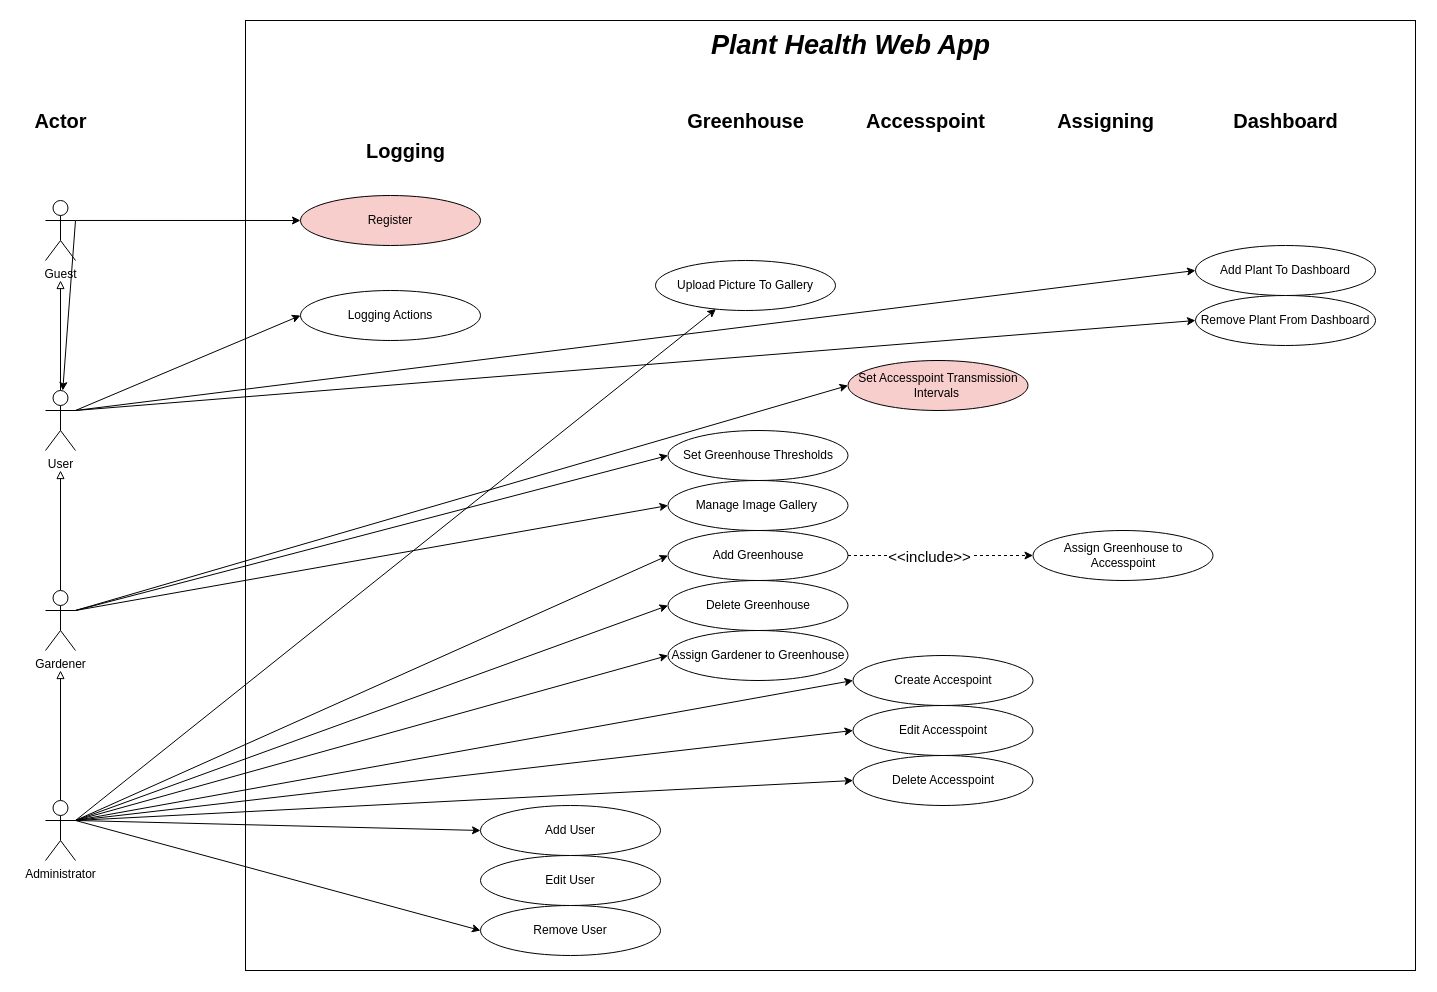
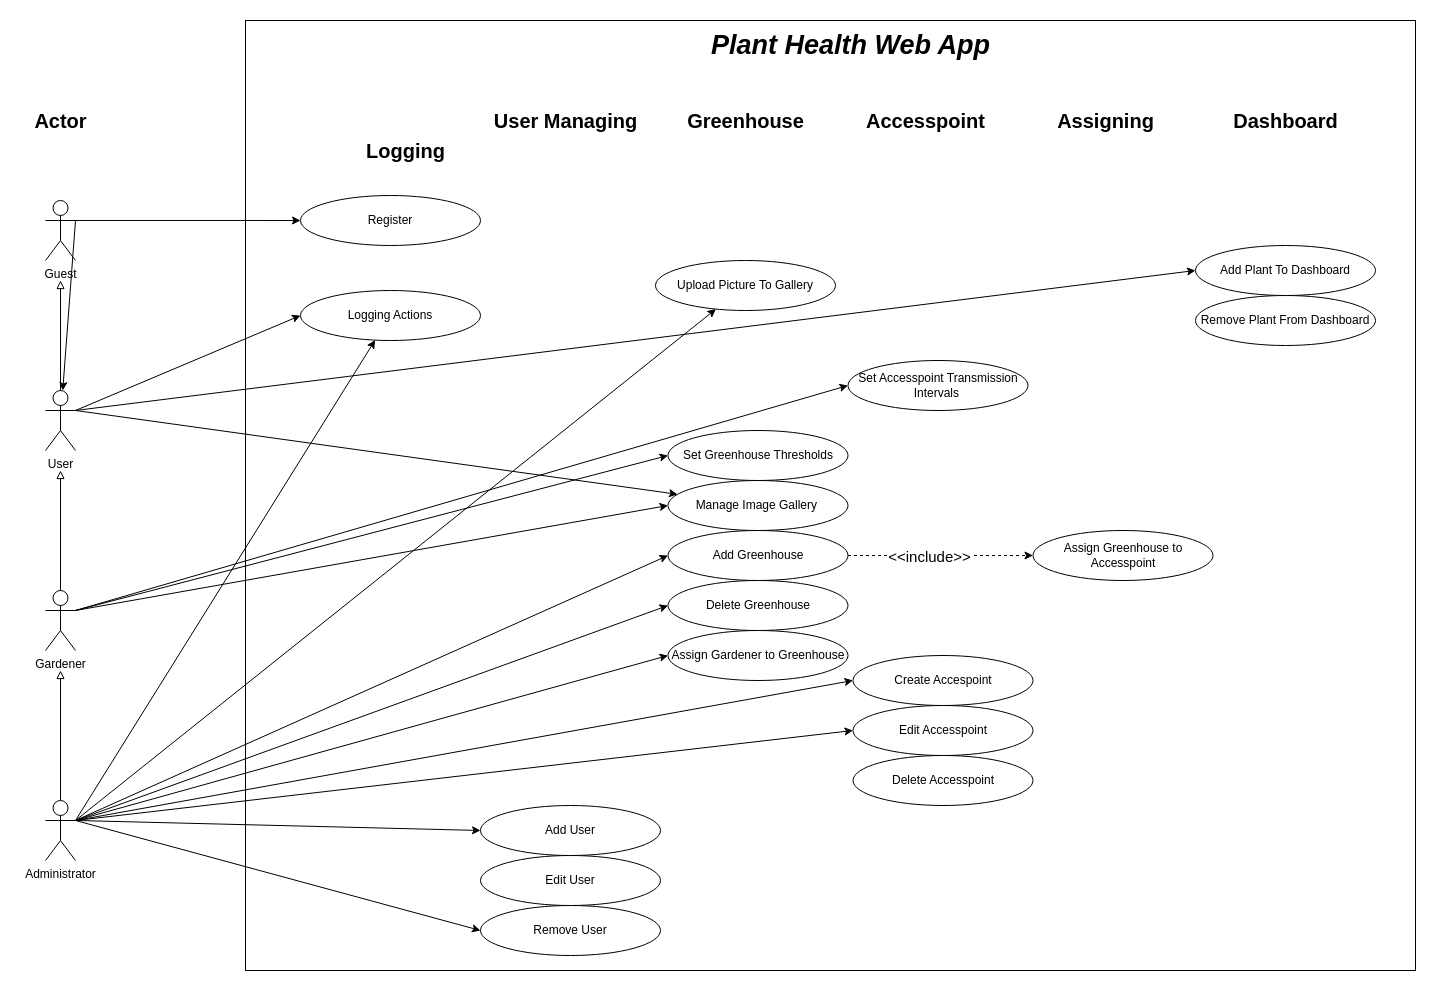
  <mxCell id="0" />
  <mxCell id="1" parent="0" />
  <mxCell id="2" value="" style="rounded=0;whiteSpace=wrap;html=1;direction=south;" parent="1" vertex="1"><mxGeometry x="245" y="20" width="1170" height="950" as="geometry" /></mxCell>
  <mxCell id="3" style="rounded=0;orthogonalLoop=1;jettySize=auto;html=1;exitX=1;exitY=0.333;exitDx=0;exitDy=0;exitPerimeter=0;entryX=0;entryY=0.5;entryDx=0;entryDy=0;" parent="1" source="13" target="27" edge="1"><mxGeometry relative="1" as="geometry" /></mxCell>
  <mxCell id="4" style="rounded=0;orthogonalLoop=1;jettySize=auto;html=1;exitX=1;exitY=0.333;exitDx=0;exitDy=0;exitPerimeter=0;" parent="1" source="13" target="42" edge="1"><mxGeometry relative="1" as="geometry" /></mxCell>
  <mxCell id="5" style="rounded=0;orthogonalLoop=1;jettySize=auto;html=1;exitX=1;exitY=0.333;exitDx=0;exitDy=0;exitPerimeter=0;entryX=0;entryY=0.5;entryDx=0;entryDy=0;" parent="1" source="13" target="29" edge="1"><mxGeometry relative="1" as="geometry" /></mxCell>
  <mxCell id="6" style="rounded=0;orthogonalLoop=1;jettySize=auto;html=1;exitX=1;exitY=0.333;exitDx=0;exitDy=0;exitPerimeter=0;entryX=0;entryY=0.5;entryDx=0;entryDy=0;" parent="1" source="13" target="32" edge="1"><mxGeometry relative="1" as="geometry" /></mxCell>
  <mxCell id="7" style="rounded=0;orthogonalLoop=1;jettySize=auto;html=1;exitX=1;exitY=0.333;exitDx=0;exitDy=0;exitPerimeter=0;entryX=0;entryY=0.5;entryDx=0;entryDy=0;" parent="1" source="13" target="33" edge="1"><mxGeometry relative="1" as="geometry" /></mxCell>
  <mxCell id="8" style="rounded=0;orthogonalLoop=1;jettySize=auto;html=1;exitX=1;exitY=0.333;exitDx=0;exitDy=0;exitPerimeter=0;entryX=0;entryY=0.5;entryDx=0;entryDy=0;" parent="1" source="13" target="34" edge="1"><mxGeometry relative="1" as="geometry" /></mxCell>
  <mxCell id="9" style="rounded=0;orthogonalLoop=1;jettySize=auto;html=1;exitX=1;exitY=0.333;exitDx=0;exitDy=0;exitPerimeter=0;entryX=0;entryY=0.5;entryDx=0;entryDy=0;" parent="1" source="13" target="35" edge="1"><mxGeometry relative="1" as="geometry" /></mxCell>
- <mxCell id="10" style="rounded=0;orthogonalLoop=1;jettySize=auto;html=1;exitX=1;exitY=0.333;exitDx=0;exitDy=0;exitPerimeter=0;entryX=0;entryY=0.5;entryDx=0;entryDy=0;" parent="1" source="13" target="36" edge="1"><mxGeometry relative="1" as="geometry" /></mxCell>
+ <mxCell id="10" style="rounded=0;orthogonalLoop=1;jettySize=auto;html=1;exitX=1;exitY=0.333;exitDx=0;exitDy=0;exitPerimeter=0;" parent="1" source="13" target="44" edge="1"><mxGeometry relative="1" as="geometry" /></mxCell>
  <mxCell id="11" style="rounded=0;orthogonalLoop=1;jettySize=auto;html=1;exitX=1;exitY=0.333;exitDx=0;exitDy=0;exitPerimeter=0;entryX=0;entryY=0.5;entryDx=0;entryDy=0;" parent="1" source="13" target="52" edge="1"><mxGeometry relative="1" as="geometry" /></mxCell>
  <mxCell id="12" style="edgeStyle=orthogonalEdgeStyle;rounded=0;orthogonalLoop=1;jettySize=auto;html=1;endArrow=block;endFill=0;" parent="1" source="13" edge="1"><mxGeometry relative="1" as="geometry"><mxPoint x="60" y="670" as="targetPoint" /></mxGeometry></mxCell>
  <mxCell id="13" value="Administrator&lt;br&gt;" style="shape=umlActor;verticalLabelPosition=bottom;verticalAlign=top;html=1;outlineConnect=0;" parent="1" vertex="1"><mxGeometry x="45" y="800" width="30" height="60" as="geometry" /></mxCell>
  <mxCell id="14" style="rounded=0;orthogonalLoop=1;jettySize=auto;html=1;exitX=1;exitY=0.333;exitDx=0;exitDy=0;exitPerimeter=0;entryX=0;entryY=0.5;entryDx=0;entryDy=0;" parent="1" source="18" target="37" edge="1"><mxGeometry relative="1" as="geometry" /></mxCell>
  <mxCell id="15" style="rounded=0;orthogonalLoop=1;jettySize=auto;html=1;exitX=1;exitY=0.333;exitDx=0;exitDy=0;exitPerimeter=0;entryX=0;entryY=0.5;entryDx=0;entryDy=0;" parent="1" source="18" target="38" edge="1"><mxGeometry relative="1" as="geometry" /></mxCell>
  <mxCell id="16" style="rounded=0;orthogonalLoop=1;jettySize=auto;html=1;exitX=1;exitY=0.333;exitDx=0;exitDy=0;exitPerimeter=0;entryX=0;entryY=0.5;entryDx=0;entryDy=0;" parent="1" source="18" target="39" edge="1"><mxGeometry relative="1" as="geometry" /></mxCell>
  <mxCell id="17" style="edgeStyle=orthogonalEdgeStyle;rounded=0;orthogonalLoop=1;jettySize=auto;html=1;endArrow=block;endFill=0;" parent="1" source="18" edge="1"><mxGeometry relative="1" as="geometry"><mxPoint x="60" y="470" as="targetPoint" /></mxGeometry></mxCell>
  <mxCell id="18" value="Gardener" style="shape=umlActor;verticalLabelPosition=bottom;verticalAlign=top;html=1;outlineConnect=0;" parent="1" vertex="1"><mxGeometry x="45" y="590" width="30" height="60" as="geometry" /></mxCell>
  <mxCell id="19" style="rounded=0;orthogonalLoop=1;jettySize=auto;html=1;exitX=1;exitY=0.333;exitDx=0;exitDy=0;exitPerimeter=0;entryX=0;entryY=0.5;entryDx=0;entryDy=0;" parent="1" source="23" target="44" edge="1"><mxGeometry relative="1" as="geometry" /></mxCell>
  <mxCell id="20" style="rounded=0;orthogonalLoop=1;jettySize=auto;html=1;exitX=1;exitY=0.333;exitDx=0;exitDy=0;exitPerimeter=0;entryX=0;entryY=0.5;entryDx=0;entryDy=0;" parent="1" source="23" target="40" edge="1"><mxGeometry relative="1" as="geometry" /></mxCell>
- <mxCell id="21" style="rounded=0;orthogonalLoop=1;jettySize=auto;html=1;exitX=1;exitY=0.333;exitDx=0;exitDy=0;exitPerimeter=0;entryX=0;entryY=0.5;entryDx=0;entryDy=0;" parent="1" source="23" target="41" edge="1"><mxGeometry relative="1" as="geometry" /></mxCell>
+ <mxCell id="21" style="rounded=0;orthogonalLoop=1;jettySize=auto;html=1;exitX=1;exitY=0.333;exitDx=0;exitDy=0;exitPerimeter=0;" parent="1" source="23" target="39" edge="1"><mxGeometry relative="1" as="geometry" /></mxCell>
  <mxCell id="22" style="edgeStyle=orthogonalEdgeStyle;rounded=0;orthogonalLoop=1;jettySize=auto;html=1;endArrow=block;endFill=0;" parent="1" source="23" edge="1"><mxGeometry relative="1" as="geometry"><mxPoint x="60" y="280" as="targetPoint" /></mxGeometry></mxCell>
  <mxCell id="23" value="User" style="shape=umlActor;verticalLabelPosition=bottom;verticalAlign=top;html=1;outlineConnect=0;" parent="1" vertex="1"><mxGeometry x="45" y="390" width="30" height="60" as="geometry" /></mxCell>
  <mxCell id="24" style="rounded=0;orthogonalLoop=1;jettySize=auto;html=1;exitX=1;exitY=0.333;exitDx=0;exitDy=0;exitPerimeter=0;" parent="1" source="26" target="23" edge="1"><mxGeometry relative="1" as="geometry" /></mxCell>
  <mxCell id="25" style="rounded=0;orthogonalLoop=1;jettySize=auto;html=1;exitX=1;exitY=0.333;exitDx=0;exitDy=0;exitPerimeter=0;entryX=0;entryY=0.5;entryDx=0;entryDy=0;" parent="1" source="26" target="43" edge="1"><mxGeometry relative="1" as="geometry" /></mxCell>
  <mxCell id="26" value="Guest" style="shape=umlActor;verticalLabelPosition=bottom;verticalAlign=top;html=1;outlineConnect=0;" parent="1" vertex="1"><mxGeometry x="45" y="200" width="30" height="60" as="geometry" /></mxCell>
  <mxCell id="27" value="Add User" style="ellipse;whiteSpace=wrap;html=1;" parent="1" vertex="1"><mxGeometry x="480" y="805" width="180" height="50" as="geometry" /></mxCell>
  <mxCell id="28" value="Edit User" style="ellipse;whiteSpace=wrap;html=1;" parent="1" vertex="1"><mxGeometry x="480" y="855" width="180" height="50" as="geometry" /></mxCell>
  <mxCell id="29" value="Remove User" style="ellipse;whiteSpace=wrap;html=1;" parent="1" vertex="1"><mxGeometry x="480" y="905" width="180" height="50" as="geometry" /></mxCell>
  <mxCell id="30" style="edgeStyle=orthogonalEdgeStyle;rounded=0;orthogonalLoop=1;jettySize=auto;html=1;exitX=1;exitY=0.5;exitDx=0;exitDy=0;entryX=0;entryY=0.5;entryDx=0;entryDy=0;dashed=1;" parent="1" source="32" target="53" edge="1"><mxGeometry relative="1" as="geometry"><Array as="points"><mxPoint x="995" y="555" /><mxPoint x="995" y="555" /></Array></mxGeometry></mxCell>
  <mxCell id="31" value="&lt;font style=&quot;font-size: 15px;&quot;&gt;&amp;lt;&amp;lt;include&amp;gt;&amp;gt;&lt;/font&gt;" style="edgeLabel;html=1;align=center;verticalAlign=middle;resizable=0;points=[];" parent="30" vertex="1" connectable="0"><mxGeometry x="-0.61" relative="1" as="geometry"><mxPoint x="45" as="offset" /></mxGeometry></mxCell>
  <mxCell id="32" value="Add Greenhouse" style="ellipse;whiteSpace=wrap;html=1;" parent="1" vertex="1"><mxGeometry x="667.5" y="530" width="180" height="50" as="geometry" /></mxCell>
  <mxCell id="33" value="Delete Greenhouse" style="ellipse;whiteSpace=wrap;html=1;" parent="1" vertex="1"><mxGeometry x="667.5" y="580" width="180" height="50" as="geometry" /></mxCell>
  <mxCell id="34" value="Create Accespoint" style="ellipse;whiteSpace=wrap;html=1;" parent="1" vertex="1"><mxGeometry x="852.5" y="655" width="180" height="50" as="geometry" /></mxCell>
  <mxCell id="35" value="Edit Accesspoint" style="ellipse;whiteSpace=wrap;html=1;" parent="1" vertex="1"><mxGeometry x="852.5" y="705" width="180" height="50" as="geometry" /></mxCell>
  <mxCell id="36" value="Delete Accesspoint" style="ellipse;whiteSpace=wrap;html=1;" parent="1" vertex="1"><mxGeometry x="852.5" y="755" width="180" height="50" as="geometry" /></mxCell>
- <mxCell id="37" value="Set Accesspoint Transmission Intervals&amp;nbsp;" style="ellipse;whiteSpace=wrap;html=1;fillColor=#f8cecc;" parent="1" vertex="1"><mxGeometry x="847.5" y="360" width="180" height="50" as="geometry" /></mxCell>
+ <mxCell id="37" value="Set Accesspoint Transmission Intervals&amp;nbsp;" style="ellipse;whiteSpace=wrap;html=1;" parent="1" vertex="1"><mxGeometry x="847.5" y="360" width="180" height="50" as="geometry" /></mxCell>
  <mxCell id="38" value="Set Greenhouse Thresholds" style="ellipse;whiteSpace=wrap;html=1;" parent="1" vertex="1"><mxGeometry x="667.5" y="430" width="180" height="50" as="geometry" /></mxCell>
  <mxCell id="39" value="Manage Image Gallery&amp;nbsp;" style="ellipse;whiteSpace=wrap;html=1;" parent="1" vertex="1"><mxGeometry x="667.5" y="480" width="180" height="50" as="geometry" /></mxCell>
  <mxCell id="40" value="Add Plant To Dashboard" style="ellipse;whiteSpace=wrap;html=1;" parent="1" vertex="1"><mxGeometry x="1195" y="245" width="180" height="50" as="geometry" /></mxCell>
  <mxCell id="41" value="Remove Plant From Dashboard" style="ellipse;whiteSpace=wrap;html=1;" parent="1" vertex="1"><mxGeometry x="1195" y="295" width="180" height="50" as="geometry" /></mxCell>
  <mxCell id="42" value="Upload Picture To Gallery" style="ellipse;whiteSpace=wrap;html=1;" parent="1" vertex="1"><mxGeometry x="655" y="260" width="180" height="50" as="geometry" /></mxCell>
- <mxCell id="43" value="Register" style="ellipse;whiteSpace=wrap;html=1;fillColor=#f8cecc;" parent="1" vertex="1"><mxGeometry x="300" y="195" width="180" height="50" as="geometry" /></mxCell>
+ <mxCell id="43" value="Register" style="ellipse;whiteSpace=wrap;html=1;" parent="1" vertex="1"><mxGeometry x="300" y="195" width="180" height="50" as="geometry" /></mxCell>
  <mxCell id="44" value="Logging Actions" style="ellipse;whiteSpace=wrap;html=1;" parent="1" vertex="1"><mxGeometry x="300" y="290" width="180" height="50" as="geometry" /></mxCell>
  <mxCell id="45" value="&lt;font size=&quot;1&quot; style=&quot;&quot;&gt;&lt;b style=&quot;font-size: 20px;&quot;&gt;Actor&lt;/b&gt;&lt;/font&gt;" style="text;html=1;align=center;verticalAlign=middle;resizable=0;points=[];autosize=1;strokeColor=none;fillColor=none;" parent="1" vertex="1"><mxGeometry x="20" y="100" width="80" height="40" as="geometry" /></mxCell>
+ <mxCell id="46" value="&lt;font size=&quot;1&quot; style=&quot;&quot;&gt;&lt;b style=&quot;font-size: 20px;&quot;&gt;User Managing&lt;/b&gt;&lt;/font&gt;" style="text;html=1;align=center;verticalAlign=middle;resizable=0;points=[];autosize=1;strokeColor=none;fillColor=none;" parent="1" vertex="1"><mxGeometry x="480" y="100" width="170" height="40" as="geometry" /></mxCell>
  <mxCell id="47" value="&lt;font size=&quot;1&quot; style=&quot;&quot;&gt;&lt;b style=&quot;font-size: 20px;&quot;&gt;Greenhouse&lt;/b&gt;&lt;/font&gt;" style="text;html=1;align=center;verticalAlign=middle;resizable=0;points=[];autosize=1;strokeColor=none;fillColor=none;" parent="1" vertex="1"><mxGeometry x="675" y="100" width="140" height="40" as="geometry" /></mxCell>
  <mxCell id="48" value="&lt;font size=&quot;1&quot; style=&quot;&quot;&gt;&lt;b style=&quot;font-size: 20px;&quot;&gt;Accesspoint&lt;/b&gt;&lt;/font&gt;" style="text;html=1;align=center;verticalAlign=middle;resizable=0;points=[];autosize=1;strokeColor=none;fillColor=none;" parent="1" vertex="1"><mxGeometry x="855" y="100" width="140" height="40" as="geometry" /></mxCell>
  <mxCell id="49" value="&lt;font size=&quot;1&quot; style=&quot;&quot;&gt;&lt;b style=&quot;font-size: 20px;&quot;&gt;Assigning&lt;/b&gt;&lt;/font&gt;" style="text;html=1;align=center;verticalAlign=middle;resizable=0;points=[];autosize=1;strokeColor=none;fillColor=none;" parent="1" vertex="1"><mxGeometry x="1045" y="100" width="120" height="40" as="geometry" /></mxCell>
  <mxCell id="50" value="&lt;font size=&quot;1&quot; style=&quot;&quot;&gt;&lt;b style=&quot;font-size: 20px;&quot;&gt;Dashboard&lt;/b&gt;&lt;/font&gt;" style="text;html=1;align=center;verticalAlign=middle;resizable=0;points=[];autosize=1;strokeColor=none;fillColor=none;" parent="1" vertex="1"><mxGeometry x="1220" y="100" width="130" height="40" as="geometry" /></mxCell>
  <mxCell id="51" value="&lt;font size=&quot;1&quot; style=&quot;&quot;&gt;&lt;b style=&quot;font-size: 20px;&quot;&gt;Logging&lt;/b&gt;&lt;/font&gt;" style="text;html=1;align=center;verticalAlign=middle;resizable=0;points=[];autosize=1;strokeColor=none;fillColor=none;" parent="1" vertex="1"><mxGeometry x="355" y="130" width="100" height="40" as="geometry" /></mxCell>
  <mxCell id="52" value="Assign Gardener to Greenhouse" style="ellipse;whiteSpace=wrap;html=1;" parent="1" vertex="1"><mxGeometry x="667.5" y="630" width="180" height="50" as="geometry" /></mxCell>
  <mxCell id="53" value="Assign Greenhouse to Accesspoint" style="ellipse;whiteSpace=wrap;html=1;" parent="1" vertex="1"><mxGeometry x="1032.5" y="530" width="180" height="50" as="geometry" /></mxCell>
  <mxCell id="54" value="&lt;font size=&quot;1&quot; style=&quot;&quot;&gt;&lt;b style=&quot;&quot;&gt;&lt;i style=&quot;font-size: 27px;&quot;&gt;Plant Health Web App&lt;/i&gt;&lt;/b&gt;&lt;/font&gt;" style="text;html=1;align=center;verticalAlign=middle;resizable=0;points=[];autosize=1;strokeColor=none;fillColor=none;" parent="1" vertex="1"><mxGeometry x="700" y="20" width="300" height="50" as="geometry" /></mxCell>
